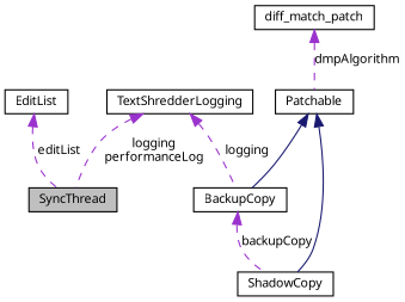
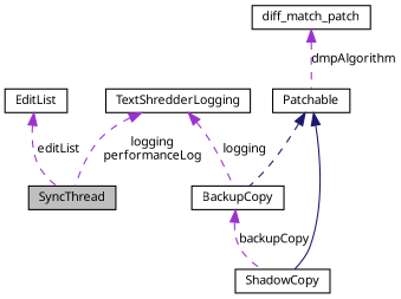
  digraph {
    node [color=black fillcolor=white fontname="FreeSans.ttf" fontsize=10 shape=record style=filled]
    edge [color=darkorchid3 dir=back fontname="FreeSans.ttf" fontsize=10 labelfontname="FreeSans.ttf" labelfontsize=10 style=dashed]
    n1 [fillcolor=grey75 fontcolor=black height=0.2 label=SyncThread width=0.4]
    n2 [height=0.2 label=ShadowCopy width=0.4]
    n3 [height=0.2 label=Patchable width=0.4]
    n4 [height=0.2 label=BackupCopy width=0.4]
    n5 [height=0.2 label=diff_match_patch width=0.4]
    n6 [height=0.2 label=TextShredderLogging width=0.4]
    n7 [height=0.2 label=EditList width=0.4]
    n3 -> n2 [color=midnightblue style=solid]
-   n3 -> n4 [color=midnightblue style=solid]
+   n3 -> n4 [color=midnightblue]
    n4 -> n2 [label=backupCopy]
    n5 -> n3 [label=dmpAlgorithm]
    n6 -> n1 [label="logging\nperformanceLog"]
    n6 -> n4 [label=logging]
    n7 -> n1 [label=editList]
  }
